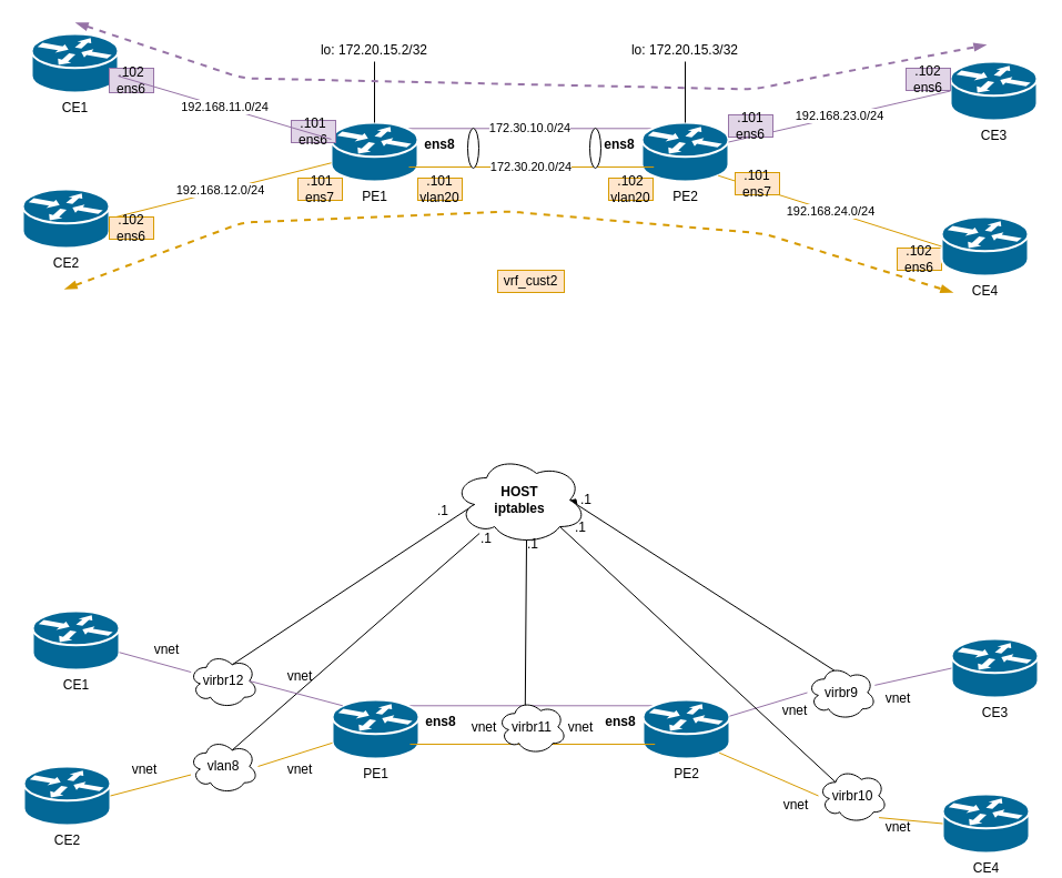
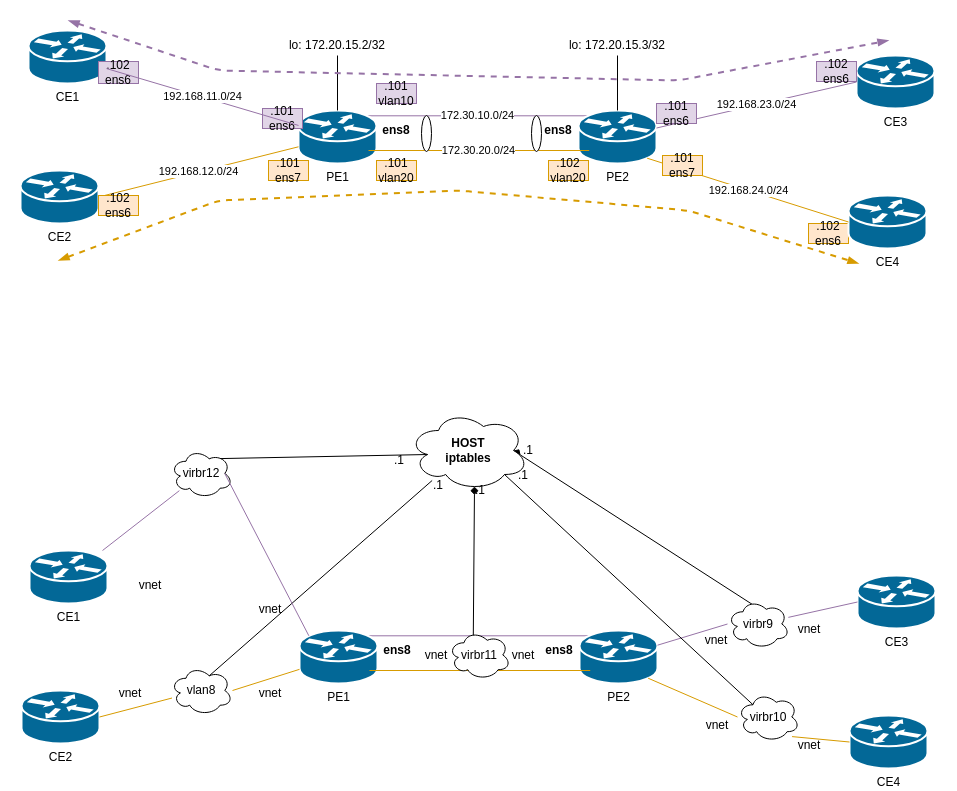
  <mxCell id="0" />
  <mxCell id="1" parent="0" />
  <mxCell id="2" value="CE1" style="shape=mxgraph.cisco.routers.router;html=1;pointerEvents=1;dashed=0;fillColor=#036897;strokeColor=#ffffff;strokeWidth=2;verticalLabelPosition=bottom;verticalAlign=top;align=center;outlineConnect=0;" parent="1" vertex="1"><mxGeometry x="28" y="30" width="78" height="53" as="geometry" /></mxCell>
  <mxCell id="3" value="172.30.10.0/24" style="edgeStyle=orthogonalEdgeStyle;rounded=0;orthogonalLoop=1;jettySize=auto;html=1;entryX=0.12;entryY=0.1;entryDx=0;entryDy=0;entryPerimeter=0;endArrow=none;endFill=0;exitX=0.88;exitY=0.1;exitDx=0;exitDy=0;exitPerimeter=0;fillColor=#e1d5e7;strokeColor=#9673a6;" parent="1" source="4" target="5" edge="1"><mxGeometry relative="1" as="geometry"><mxPoint x="428" y="100" as="sourcePoint" /></mxGeometry></mxCell>
  <mxCell id="4" value="PE1" style="shape=mxgraph.cisco.routers.router;html=1;pointerEvents=1;dashed=0;fillColor=#036897;strokeColor=#ffffff;strokeWidth=2;verticalLabelPosition=bottom;verticalAlign=top;align=center;outlineConnect=0;" parent="1" vertex="1"><mxGeometry x="298" y="110" width="78" height="53" as="geometry" /></mxCell>
  <mxCell id="5" value="PE2" style="shape=mxgraph.cisco.routers.router;html=1;pointerEvents=1;dashed=0;fillColor=#036897;strokeColor=#ffffff;strokeWidth=2;verticalLabelPosition=bottom;verticalAlign=top;align=center;outlineConnect=0;" parent="1" vertex="1"><mxGeometry x="578" y="110" width="78" height="53" as="geometry" /></mxCell>
  <mxCell id="6" value=".101&lt;br&gt;ens6" style="text;html=1;strokeColor=#9673a6;fillColor=#e1d5e7;align=center;verticalAlign=middle;whiteSpace=wrap;rounded=0;" parent="1" vertex="1"><mxGeometry x="262" y="108" width="40" height="20" as="geometry" /></mxCell>
  <mxCell id="7" value=".102&lt;br&gt;ens6" style="text;html=1;strokeColor=#9673a6;fillColor=#e1d5e7;align=center;verticalAlign=middle;whiteSpace=wrap;rounded=0;" parent="1" vertex="1"><mxGeometry x="98" y="61" width="40" height="22" as="geometry" /></mxCell>
  <mxCell id="8" value="&lt;b&gt;ens8&lt;/b&gt;" style="text;html=1;strokeColor=none;fillColor=none;align=center;verticalAlign=middle;whiteSpace=wrap;rounded=0;" parent="1" vertex="1"><mxGeometry x="376" y="120" width="40" height="20" as="geometry" /></mxCell>
+ <mxCell id="9" value=".101&lt;br&gt;vlan10" style="text;html=1;strokeColor=#9673a6;fillColor=#e1d5e7;align=center;verticalAlign=middle;whiteSpace=wrap;rounded=0;" parent="1" vertex="1"><mxGeometry x="376" y="83" width="40" height="20" as="geometry" /></mxCell>
  <mxCell id="10" value="lo:&amp;nbsp;172.20.15.2/32" style="text;html=1;strokeColor=none;fillColor=none;align=center;verticalAlign=middle;whiteSpace=wrap;rounded=0;" parent="1" vertex="1"><mxGeometry x="317" y="35" width="40" height="20" as="geometry" /></mxCell>
  <mxCell id="11" value="lo:&amp;nbsp;172.20.15.3/32" style="text;html=1;strokeColor=none;fillColor=none;align=center;verticalAlign=middle;whiteSpace=wrap;rounded=0;" parent="1" vertex="1"><mxGeometry x="597" y="35" width="40" height="20" as="geometry" /></mxCell>
  <mxCell id="12" value="CE2" style="shape=mxgraph.cisco.routers.router;html=1;pointerEvents=1;dashed=0;fillColor=#036897;strokeColor=#ffffff;strokeWidth=2;verticalLabelPosition=bottom;verticalAlign=top;align=center;outlineConnect=0;" vertex="1" parent="1"><mxGeometry x="20" y="170" width="78" height="53" as="geometry" /></mxCell>
  <mxCell id="13" value="CE3" style="shape=mxgraph.cisco.routers.router;html=1;pointerEvents=1;dashed=0;fillColor=#036897;strokeColor=#ffffff;strokeWidth=2;verticalLabelPosition=bottom;verticalAlign=top;align=center;outlineConnect=0;" vertex="1" parent="1"><mxGeometry x="856" y="55" width="78" height="53" as="geometry" /></mxCell>
  <mxCell id="14" value=".102&lt;br&gt;ens6" style="text;html=1;strokeColor=#d79b00;fillColor=#ffe6cc;align=center;verticalAlign=middle;whiteSpace=wrap;rounded=0;" vertex="1" parent="1"><mxGeometry x="808" y="223" width="40" height="20" as="geometry" /></mxCell>
  <mxCell id="15" value="CE4" style="shape=mxgraph.cisco.routers.router;html=1;pointerEvents=1;dashed=0;fillColor=#036897;strokeColor=#ffffff;strokeWidth=2;verticalLabelPosition=bottom;verticalAlign=top;align=center;outlineConnect=0;" vertex="1" parent="1"><mxGeometry x="848" y="195" width="78" height="53" as="geometry" /></mxCell>
  <mxCell id="16" value="192.168.12.0/24" style="endArrow=none;html=1;exitX=1;exitY=0.5;exitDx=0;exitDy=0;exitPerimeter=0;fillColor=#ffe6cc;strokeColor=#d79b00;" edge="1" parent="1" source="12" target="4"><mxGeometry width="50" height="50" relative="1" as="geometry"><mxPoint x="218" y="300" as="sourcePoint" /><mxPoint x="268" y="250" as="targetPoint" /></mxGeometry></mxCell>
  <mxCell id="17" value=".101&lt;br&gt;ens7" style="text;html=1;strokeColor=#d79b00;fillColor=#ffe6cc;align=center;verticalAlign=middle;whiteSpace=wrap;rounded=0;" vertex="1" parent="1"><mxGeometry x="268" y="160" width="40" height="20" as="geometry" /></mxCell>
  <mxCell id="18" value="192.168.11.0/24" style="endArrow=none;html=1;fillColor=#e1d5e7;strokeColor=#9673a6;" edge="1" parent="1" source="2" target="4"><mxGeometry width="50" height="50" relative="1" as="geometry"><mxPoint x="198" y="110" as="sourcePoint" /><mxPoint x="248" y="60" as="targetPoint" /></mxGeometry></mxCell>
  <mxCell id="19" value=".102&lt;br&gt;ens6" style="text;html=1;strokeColor=#d79b00;fillColor=#ffe6cc;align=center;verticalAlign=middle;whiteSpace=wrap;rounded=0;" vertex="1" parent="1"><mxGeometry x="98" y="195" width="40" height="20" as="geometry" /></mxCell>
  <mxCell id="20" value="&lt;b&gt;ens8&lt;/b&gt;" style="text;html=1;strokeColor=none;fillColor=none;align=center;verticalAlign=middle;whiteSpace=wrap;rounded=0;" vertex="1" parent="1"><mxGeometry x="538" y="120" width="40" height="20" as="geometry" /></mxCell>
  <mxCell id="21" value="172.30.20.0/24" style="edgeStyle=orthogonalEdgeStyle;rounded=0;orthogonalLoop=1;jettySize=auto;html=1;entryX=0.12;entryY=0.1;entryDx=0;entryDy=0;entryPerimeter=0;endArrow=none;endFill=0;exitX=0.88;exitY=0.1;exitDx=0;exitDy=0;exitPerimeter=0;fillColor=#ffe6cc;strokeColor=#d79b00;" edge="1" parent="1"><mxGeometry relative="1" as="geometry"><mxPoint x="368" y="150" as="sourcePoint" /><mxPoint x="588.72" y="150" as="targetPoint" /></mxGeometry></mxCell>
  <mxCell id="22" value=".101&lt;br&gt;vlan20" style="text;html=1;strokeColor=#d79b00;fillColor=#ffe6cc;align=center;verticalAlign=middle;whiteSpace=wrap;rounded=0;" vertex="1" parent="1"><mxGeometry x="376" y="160" width="40" height="20" as="geometry" /></mxCell>
  <mxCell id="23" value=".102&lt;br&gt;vlan20" style="text;html=1;strokeColor=#d79b00;fillColor=#ffe6cc;align=center;verticalAlign=middle;whiteSpace=wrap;rounded=0;" vertex="1" parent="1"><mxGeometry x="548" y="160" width="40" height="20" as="geometry" /></mxCell>
  <mxCell id="24" value="" style="endArrow=none;html=1;entryX=0.5;entryY=1;entryDx=0;entryDy=0;exitX=0.5;exitY=0;exitDx=0;exitDy=0;exitPerimeter=0;" edge="1" parent="1" source="4" target="10"><mxGeometry width="50" height="50" relative="1" as="geometry"><mxPoint x="308" y="120" as="sourcePoint" /><mxPoint x="358" y="70" as="targetPoint" /></mxGeometry></mxCell>
  <mxCell id="25" value="" style="endArrow=none;html=1;exitX=0.5;exitY=0;exitDx=0;exitDy=0;exitPerimeter=0;entryX=0.5;entryY=1;entryDx=0;entryDy=0;" edge="1" parent="1" source="5" target="11"><mxGeometry width="50" height="50" relative="1" as="geometry"><mxPoint x="628" y="90" as="sourcePoint" /><mxPoint x="678" y="40" as="targetPoint" /></mxGeometry></mxCell>
  <mxCell id="26" value="192.168.23.0/24" style="endArrow=none;html=1;entryX=0;entryY=0.5;entryDx=0;entryDy=0;entryPerimeter=0;fillColor=#e1d5e7;strokeColor=#9673a6;" edge="1" parent="1" source="5" target="13"><mxGeometry width="50" height="50" relative="1" as="geometry"><mxPoint x="748" y="130" as="sourcePoint" /><mxPoint x="798" y="80" as="targetPoint" /></mxGeometry></mxCell>
  <mxCell id="27" value="192.168.24.0/24" style="endArrow=none;html=1;entryX=0;entryY=0.5;entryDx=0;entryDy=0;entryPerimeter=0;exitX=0.88;exitY=0.9;exitDx=0;exitDy=0;exitPerimeter=0;fillColor=#ffe6cc;strokeColor=#d79b00;" edge="1" parent="1" source="5" target="15"><mxGeometry width="50" height="50" relative="1" as="geometry"><mxPoint x="668" y="230" as="sourcePoint" /><mxPoint x="718" y="180" as="targetPoint" /></mxGeometry></mxCell>
  <mxCell id="28" value=".102&lt;br&gt;ens6" style="text;html=1;strokeColor=#9673a6;fillColor=#e1d5e7;align=center;verticalAlign=middle;whiteSpace=wrap;rounded=0;" vertex="1" parent="1"><mxGeometry x="816" y="61" width="40" height="20" as="geometry" /></mxCell>
  <mxCell id="29" value=".101&lt;br&gt;ens6" style="text;html=1;strokeColor=#9673a6;fillColor=#e1d5e7;align=center;verticalAlign=middle;whiteSpace=wrap;rounded=0;" vertex="1" parent="1"><mxGeometry x="656" y="103" width="40" height="20" as="geometry" /></mxCell>
  <mxCell id="30" value=".101&lt;br&gt;ens7" style="text;html=1;strokeColor=#d79b00;fillColor=#ffe6cc;align=center;verticalAlign=middle;whiteSpace=wrap;rounded=0;" vertex="1" parent="1"><mxGeometry x="662" y="155" width="40" height="20" as="geometry" /></mxCell>
- <mxCell id="31" value="vrf_cust2" style="text;html=1;strokeColor=#d79b00;fillColor=#ffe6cc;align=center;verticalAlign=middle;whiteSpace=wrap;rounded=0;" vertex="1" parent="1"><mxGeometry x="448" y="243" width="60" height="20" as="geometry" /></mxCell>
  <mxCell id="32" value="" style="endArrow=blockThin;html=1;startArrow=blockThin;startFill=1;endFill=1;dashed=1;strokeWidth=2;fillColor=#ffe6cc;strokeColor=#d79b00;" edge="1" parent="1"><mxGeometry width="50" height="50" relative="1" as="geometry"><mxPoint x="58" y="260" as="sourcePoint" /><mxPoint x="858" y="263" as="targetPoint" /><Array as="points"><mxPoint x="218" y="200" /><mxPoint x="458" y="190" /><mxPoint x="688" y="210" /></Array></mxGeometry></mxCell>
  <mxCell id="33" value="" style="endArrow=blockThin;html=1;startArrow=blockThin;startFill=1;endFill=1;dashed=1;strokeWidth=2;fillColor=#e1d5e7;strokeColor=#9673a6;" edge="1" parent="1"><mxGeometry width="50" height="50" relative="1" as="geometry"><mxPoint x="68" y="20" as="sourcePoint" /><mxPoint x="888" y="40" as="targetPoint" /><Array as="points"><mxPoint x="218" y="70" /><mxPoint x="678" y="80" /></Array></mxGeometry></mxCell>
  <mxCell id="34" value="" style="ellipse;whiteSpace=wrap;html=1;rotation=90;" vertex="1" parent="1"><mxGeometry x="408" y="128" width="36" height="10" as="geometry" /></mxCell>
  <mxCell id="35" value="" style="ellipse;whiteSpace=wrap;html=1;rotation=90;" vertex="1" parent="1"><mxGeometry x="518" y="128" width="36" height="10" as="geometry" /></mxCell>
  <mxCell id="36" value="CE1" style="shape=mxgraph.cisco.routers.router;html=1;pointerEvents=1;dashed=0;fillColor=#036897;strokeColor=#ffffff;strokeWidth=2;verticalLabelPosition=bottom;verticalAlign=top;align=center;outlineConnect=0;" vertex="1" parent="1"><mxGeometry x="29" y="550" width="78" height="53" as="geometry" /></mxCell>
  <mxCell id="37" value="" style="edgeStyle=orthogonalEdgeStyle;rounded=0;orthogonalLoop=1;jettySize=auto;html=1;entryX=0.12;entryY=0.1;entryDx=0;entryDy=0;entryPerimeter=0;endArrow=none;endFill=0;exitX=0.88;exitY=0.1;exitDx=0;exitDy=0;exitPerimeter=0;fillColor=#e1d5e7;strokeColor=#9673a6;" edge="1" parent="1" source="38" target="39"><mxGeometry relative="1" as="geometry"><mxPoint x="429" y="620" as="sourcePoint" /></mxGeometry></mxCell>
  <mxCell id="38" value="PE1" style="shape=mxgraph.cisco.routers.router;html=1;pointerEvents=1;dashed=0;fillColor=#036897;strokeColor=#ffffff;strokeWidth=2;verticalLabelPosition=bottom;verticalAlign=top;align=center;outlineConnect=0;" vertex="1" parent="1"><mxGeometry x="299" y="630" width="78" height="53" as="geometry" /></mxCell>
  <mxCell id="39" value="PE2" style="shape=mxgraph.cisco.routers.router;html=1;pointerEvents=1;dashed=0;fillColor=#036897;strokeColor=#ffffff;strokeWidth=2;verticalLabelPosition=bottom;verticalAlign=top;align=center;outlineConnect=0;" vertex="1" parent="1"><mxGeometry x="579" y="630" width="78" height="53" as="geometry" /></mxCell>
  <mxCell id="40" value="&lt;b&gt;ens8&lt;/b&gt;" style="text;html=1;strokeColor=none;fillColor=none;align=center;verticalAlign=middle;whiteSpace=wrap;rounded=0;" vertex="1" parent="1"><mxGeometry x="377" y="640" width="40" height="20" as="geometry" /></mxCell>
  <mxCell id="41" value="CE2" style="shape=mxgraph.cisco.routers.router;html=1;pointerEvents=1;dashed=0;fillColor=#036897;strokeColor=#ffffff;strokeWidth=2;verticalLabelPosition=bottom;verticalAlign=top;align=center;outlineConnect=0;" vertex="1" parent="1"><mxGeometry x="21" y="690" width="78" height="53" as="geometry" /></mxCell>
  <mxCell id="42" value="CE3" style="shape=mxgraph.cisco.routers.router;html=1;pointerEvents=1;dashed=0;fillColor=#036897;strokeColor=#ffffff;strokeWidth=2;verticalLabelPosition=bottom;verticalAlign=top;align=center;outlineConnect=0;" vertex="1" parent="1"><mxGeometry x="857" y="575" width="78" height="53" as="geometry" /></mxCell>
  <mxCell id="43" value="CE4" style="shape=mxgraph.cisco.routers.router;html=1;pointerEvents=1;dashed=0;fillColor=#036897;strokeColor=#ffffff;strokeWidth=2;verticalLabelPosition=bottom;verticalAlign=top;align=center;outlineConnect=0;" vertex="1" parent="1"><mxGeometry x="849" y="715" width="78" height="53" as="geometry" /></mxCell>
  <mxCell id="44" value="" style="endArrow=none;html=1;exitX=1;exitY=0.5;exitDx=0;exitDy=0;exitPerimeter=0;fillColor=#ffe6cc;strokeColor=#d79b00;" edge="1" parent="1" source="54" target="38"><mxGeometry width="50" height="50" relative="1" as="geometry"><mxPoint x="219" y="820" as="sourcePoint" /><mxPoint x="269" y="770" as="targetPoint" /></mxGeometry></mxCell>
  <mxCell id="45" value="&lt;b&gt;ens8&lt;/b&gt;" style="text;html=1;strokeColor=none;fillColor=none;align=center;verticalAlign=middle;whiteSpace=wrap;rounded=0;" vertex="1" parent="1"><mxGeometry x="539" y="640" width="40" height="20" as="geometry" /></mxCell>
  <mxCell id="46" value="" style="edgeStyle=orthogonalEdgeStyle;rounded=0;orthogonalLoop=1;jettySize=auto;html=1;entryX=0.12;entryY=0.1;entryDx=0;entryDy=0;entryPerimeter=0;endArrow=none;endFill=0;exitX=0.88;exitY=0.1;exitDx=0;exitDy=0;exitPerimeter=0;fillColor=#ffe6cc;strokeColor=#d79b00;" edge="1" parent="1"><mxGeometry relative="1" as="geometry"><mxPoint x="369" y="670" as="sourcePoint" /><mxPoint x="589.72" y="670" as="targetPoint" /></mxGeometry></mxCell>
  <mxCell id="47" value="" style="endArrow=none;html=1;entryX=0.16;entryY=0.55;entryDx=0;entryDy=0;exitX=0.625;exitY=0.2;exitDx=0;exitDy=0;exitPerimeter=0;entryPerimeter=0;" edge="1" parent="1" source="52" target="51"><mxGeometry width="50" height="50" relative="1" as="geometry"><mxPoint x="309" y="640" as="sourcePoint" /><mxPoint x="338" y="575" as="targetPoint" /></mxGeometry></mxCell>
  <mxCell id="48" value="" style="endArrow=diamond;html=1;exitX=0.4;exitY=0.1;exitDx=0;exitDy=0;exitPerimeter=0;entryX=0.875;entryY=0.5;entryDx=0;entryDy=0;entryPerimeter=0;" edge="1" parent="1" source="56" target="51"><mxGeometry width="50" height="50" relative="1" as="geometry"><mxPoint x="629" y="610" as="sourcePoint" /><mxPoint x="618" y="575" as="targetPoint" /></mxGeometry></mxCell>
  <mxCell id="49" value="" style="endArrow=none;html=1;entryX=0;entryY=0.5;entryDx=0;entryDy=0;entryPerimeter=0;fillColor=#e1d5e7;strokeColor=#9673a6;" edge="1" parent="1" source="56" target="42"><mxGeometry width="50" height="50" relative="1" as="geometry"><mxPoint x="749" y="650" as="sourcePoint" /><mxPoint x="799" y="600" as="targetPoint" /></mxGeometry></mxCell>
  <mxCell id="50" value="" style="endArrow=none;html=1;entryX=0;entryY=0.5;entryDx=0;entryDy=0;entryPerimeter=0;exitX=0.88;exitY=0.9;exitDx=0;exitDy=0;exitPerimeter=0;fillColor=#ffe6cc;strokeColor=#d79b00;" edge="1" parent="1" source="58" target="43"><mxGeometry width="50" height="50" relative="1" as="geometry"><mxPoint x="669" y="750" as="sourcePoint" /><mxPoint x="719" y="700" as="targetPoint" /></mxGeometry></mxCell>
  <mxCell id="51" value="&lt;b&gt;HOST&lt;br&gt;iptables&lt;/b&gt;" style="ellipse;shape=cloud;whiteSpace=wrap;html=1;" vertex="1" parent="1"><mxGeometry x="408" y="410" width="120" height="80" as="geometry" /></mxCell>
- <mxCell id="52" value="virbr12" style="ellipse;shape=cloud;whiteSpace=wrap;html=1;" vertex="1" parent="1"><mxGeometry x="170" y="588.5" width="62" height="49" as="geometry" /></mxCell>
+ <mxCell id="52" value="virbr12" style="ellipse;shape=cloud;whiteSpace=wrap;html=1;" vertex="1" parent="1"><mxGeometry x="170" y="448.5" width="62" height="49" as="geometry" /></mxCell>
  <mxCell id="53" value="" style="endArrow=none;html=1;fillColor=#e1d5e7;strokeColor=#9673a6;" edge="1" parent="1" source="36" target="52"><mxGeometry width="50" height="50" relative="1" as="geometry"><mxPoint x="107" y="588.056" as="sourcePoint" /><mxPoint x="299" y="644.944" as="targetPoint" /></mxGeometry></mxCell>
  <mxCell id="54" value="vlan8" style="ellipse;shape=cloud;whiteSpace=wrap;html=1;" vertex="1" parent="1"><mxGeometry x="170" y="665.5" width="62" height="49" as="geometry" /></mxCell>
  <mxCell id="55" value="" style="endArrow=none;html=1;exitX=1;exitY=0.5;exitDx=0;exitDy=0;exitPerimeter=0;fillColor=#ffe6cc;strokeColor=#d79b00;" edge="1" parent="1" source="41" target="54"><mxGeometry width="50" height="50" relative="1" as="geometry"><mxPoint x="99" y="716.5" as="sourcePoint" /><mxPoint x="299" y="666.291" as="targetPoint" /></mxGeometry></mxCell>
  <mxCell id="56" value="virbr9" style="ellipse;shape=cloud;whiteSpace=wrap;html=1;" vertex="1" parent="1"><mxGeometry x="727" y="599" width="62" height="49" as="geometry" /></mxCell>
  <mxCell id="57" value="" style="endArrow=none;html=1;entryX=0;entryY=0.5;entryDx=0;entryDy=0;entryPerimeter=0;fillColor=#e1d5e7;strokeColor=#9673a6;" edge="1" parent="1" source="39" target="56"><mxGeometry width="50" height="50" relative="1" as="geometry"><mxPoint x="657" y="647.525" as="sourcePoint" /><mxPoint x="857" y="601.5" as="targetPoint" /></mxGeometry></mxCell>
  <mxCell id="58" value="virbr10" style="ellipse;shape=cloud;whiteSpace=wrap;html=1;" vertex="1" parent="1"><mxGeometry x="737" y="692" width="62" height="49" as="geometry" /></mxCell>
  <mxCell id="59" value="" style="endArrow=none;html=1;entryX=0;entryY=0.5;entryDx=0;entryDy=0;entryPerimeter=0;exitX=0.88;exitY=0.9;exitDx=0;exitDy=0;exitPerimeter=0;fillColor=#ffe6cc;strokeColor=#d79b00;" edge="1" parent="1" source="39" target="58"><mxGeometry width="50" height="50" relative="1" as="geometry"><mxPoint x="647.64" y="677.7" as="sourcePoint" /><mxPoint x="849" y="741.5" as="targetPoint" /></mxGeometry></mxCell>
  <mxCell id="60" value="" style="endArrow=none;html=1;entryX=0.197;entryY=0.875;entryDx=0;entryDy=0;exitX=0.625;exitY=0.2;exitDx=0;exitDy=0;exitPerimeter=0;entryPerimeter=0;" edge="1" parent="1" source="54" target="51"><mxGeometry width="50" height="50" relative="1" as="geometry"><mxPoint x="218.75" y="608.3" as="sourcePoint" /><mxPoint x="437.2" y="464" as="targetPoint" /></mxGeometry></mxCell>
  <mxCell id="61" value="" style="endArrow=none;html=1;entryX=0.8;entryY=0.8;entryDx=0;entryDy=0;exitX=0.25;exitY=0.25;exitDx=0;exitDy=0;exitPerimeter=0;entryPerimeter=0;" edge="1" parent="1" source="58" target="51"><mxGeometry width="50" height="50" relative="1" as="geometry"><mxPoint x="218.75" y="685.3" as="sourcePoint" /><mxPoint x="441.64" y="490" as="targetPoint" /></mxGeometry></mxCell>
  <mxCell id="62" value="virbr11" style="ellipse;shape=cloud;whiteSpace=wrap;html=1;" vertex="1" parent="1"><mxGeometry x="448" y="630" width="62" height="49" as="geometry" /></mxCell>
- <mxCell id="63" value="" style="endArrow=none;html=1;entryX=0.55;entryY=0.95;entryDx=0;entryDy=0;exitX=0.4;exitY=0.1;exitDx=0;exitDy=0;exitPerimeter=0;entryPerimeter=0;" edge="1" parent="1" source="62" target="51"><mxGeometry width="50" height="50" relative="1" as="geometry"><mxPoint x="218.75" y="685.3" as="sourcePoint" /><mxPoint x="441.64" y="490" as="targetPoint" /></mxGeometry></mxCell>
+ <mxCell id="63" value="" style="endArrow=diamond;html=1;entryX=0.55;entryY=0.95;entryDx=0;entryDy=0;exitX=0.4;exitY=0.1;exitDx=0;exitDy=0;exitPerimeter=0;entryPerimeter=0;" edge="1" parent="1" source="62" target="51"><mxGeometry width="50" height="50" relative="1" as="geometry"><mxPoint x="218.75" y="685.3" as="sourcePoint" /><mxPoint x="441.64" y="490" as="targetPoint" /></mxGeometry></mxCell>
  <mxCell id="64" value=".1" style="text;html=1;strokeColor=none;fillColor=none;align=center;verticalAlign=middle;whiteSpace=wrap;rounded=0;" vertex="1" parent="1"><mxGeometry x="518" y="440" width="20" height="20" as="geometry" /></mxCell>
  <mxCell id="65" value=".1" style="text;html=1;strokeColor=none;fillColor=none;align=center;verticalAlign=middle;whiteSpace=wrap;rounded=0;" vertex="1" parent="1"><mxGeometry x="513" y="465" width="20" height="20" as="geometry" /></mxCell>
  <mxCell id="66" value=".1" style="text;html=1;strokeColor=none;fillColor=none;align=center;verticalAlign=middle;whiteSpace=wrap;rounded=0;" vertex="1" parent="1"><mxGeometry x="470" y="480" width="20" height="20" as="geometry" /></mxCell>
  <mxCell id="67" value=".1" style="text;html=1;strokeColor=none;fillColor=none;align=center;verticalAlign=middle;whiteSpace=wrap;rounded=0;" vertex="1" parent="1"><mxGeometry x="428" y="475" width="20" height="20" as="geometry" /></mxCell>
  <mxCell id="68" value=".1" style="text;html=1;strokeColor=none;fillColor=none;align=center;verticalAlign=middle;whiteSpace=wrap;rounded=0;" vertex="1" parent="1"><mxGeometry x="389" y="450" width="20" height="20" as="geometry" /></mxCell>
  <mxCell id="69" value="" style="endArrow=none;html=1;entryX=0.875;entryY=0.5;entryDx=0;entryDy=0;entryPerimeter=0;exitX=0.12;exitY=0.1;exitDx=0;exitDy=0;exitPerimeter=0;fillColor=#e1d5e7;strokeColor=#9673a6;" edge="1" parent="1" source="38" target="52"><mxGeometry width="50" height="50" relative="1" as="geometry"><mxPoint x="667" y="654.693" as="sourcePoint" /><mxPoint x="737" y="633.5" as="targetPoint" /></mxGeometry></mxCell>
  <mxCell id="70" value="vnet" style="text;html=1;strokeColor=none;fillColor=none;align=center;verticalAlign=middle;whiteSpace=wrap;rounded=0;" vertex="1" parent="1"><mxGeometry x="503" y="644.5" width="40" height="20" as="geometry" /></mxCell>
  <mxCell id="71" value="vnet" style="text;html=1;strokeColor=none;fillColor=none;align=center;verticalAlign=middle;whiteSpace=wrap;rounded=0;" vertex="1" parent="1"><mxGeometry x="416" y="644.5" width="40" height="20" as="geometry" /></mxCell>
  <mxCell id="72" value="vnet" style="text;html=1;strokeColor=none;fillColor=none;align=center;verticalAlign=middle;whiteSpace=wrap;rounded=0;" vertex="1" parent="1"><mxGeometry x="696" y="630" width="40" height="20" as="geometry" /></mxCell>
  <mxCell id="73" value="vnet" style="text;html=1;strokeColor=none;fillColor=none;align=center;verticalAlign=middle;whiteSpace=wrap;rounded=0;" vertex="1" parent="1"><mxGeometry x="789" y="619" width="40" height="20" as="geometry" /></mxCell>
  <mxCell id="74" value="vnet" style="text;html=1;strokeColor=none;fillColor=none;align=center;verticalAlign=middle;whiteSpace=wrap;rounded=0;" vertex="1" parent="1"><mxGeometry x="789" y="734.5" width="40" height="20" as="geometry" /></mxCell>
  <mxCell id="75" value="vnet" style="text;html=1;strokeColor=none;fillColor=none;align=center;verticalAlign=middle;whiteSpace=wrap;rounded=0;" vertex="1" parent="1"><mxGeometry x="697" y="714.5" width="40" height="20" as="geometry" /></mxCell>
  <mxCell id="76" value="vnet" style="text;html=1;strokeColor=none;fillColor=none;align=center;verticalAlign=middle;whiteSpace=wrap;rounded=0;" vertex="1" parent="1"><mxGeometry x="130" y="575" width="40" height="20" as="geometry" /></mxCell>
  <mxCell id="77" value="vnet" style="text;html=1;strokeColor=none;fillColor=none;align=center;verticalAlign=middle;whiteSpace=wrap;rounded=0;" vertex="1" parent="1"><mxGeometry x="110" y="683" width="40" height="20" as="geometry" /></mxCell>
  <mxCell id="78" value="vnet" style="text;html=1;strokeColor=none;fillColor=none;align=center;verticalAlign=middle;whiteSpace=wrap;rounded=0;" vertex="1" parent="1"><mxGeometry x="250" y="683" width="40" height="20" as="geometry" /></mxCell>
  <mxCell id="79" value="vnet" style="text;html=1;strokeColor=none;fillColor=none;align=center;verticalAlign=middle;whiteSpace=wrap;rounded=0;" vertex="1" parent="1"><mxGeometry x="250" y="599" width="40" height="20" as="geometry" /></mxCell>
